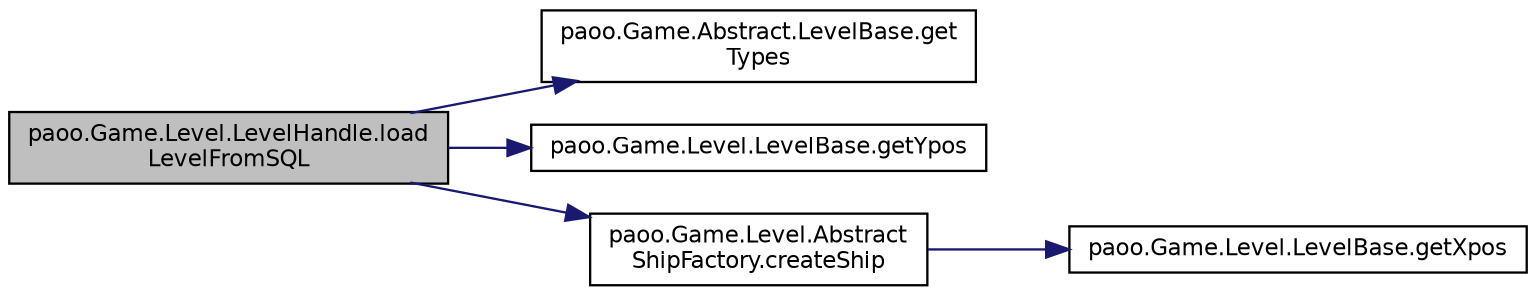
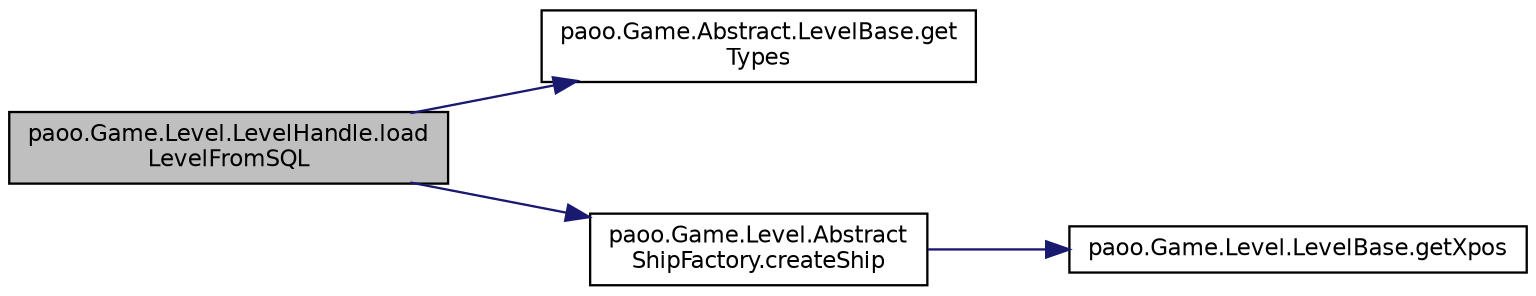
  digraph {
    rankdir=LR
    node [color=black fillcolor=white fontname=Helvetica fontsize=10 shape=record style=filled]
    edge [color=midnightblue fontname=Helvetica fontsize=10 labelfontname=Helvetica labelfontsize=10 style=solid]
    n1 [fillcolor=grey75 fontcolor=black height=0.2 label="paoo.Game.Level.LevelHandle.load\lLevelFromSQL" width=0.4]
    n2 [height=0.2 label="paoo.Game.Abstract.LevelBase.get\lTypes" width=0.4]
-   n3 [height=0.2 label="paoo.Game.Level.LevelBase.getYpos" width=0.4]
    n4 [height=0.2 label="paoo.Game.Level.Abstract\lShipFactory.createShip" width=0.4]
    n5 [height=0.2 label="paoo.Game.Level.LevelBase.getXpos" width=0.4]
    n1 -> n2
-   n1 -> n3
    n1 -> n4
    n4 -> n5
  }
